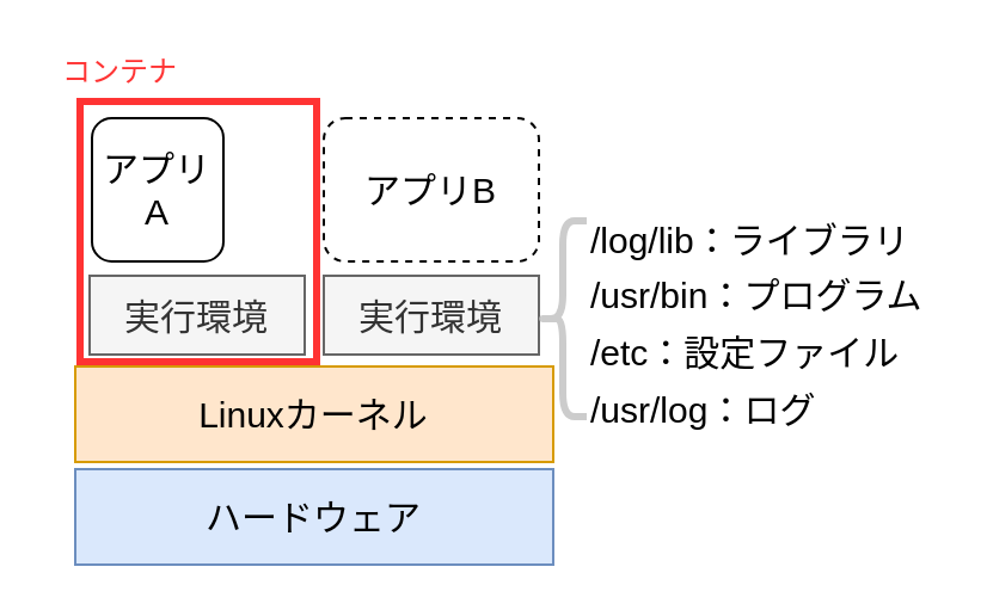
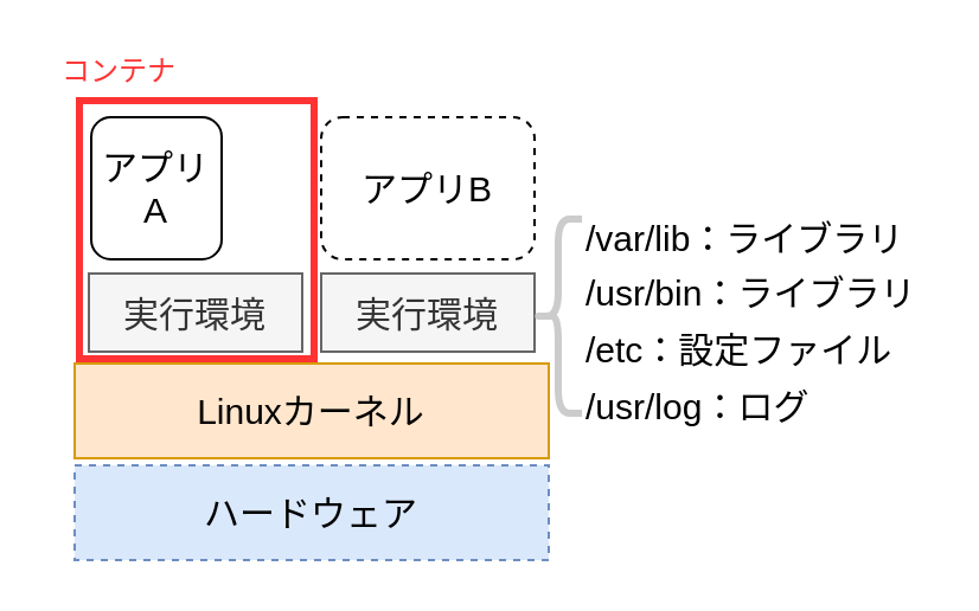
  <mxCell id="0" />
  <mxCell id="1" parent="0" />
  <mxCell id="2" value="" style="rounded=0;whiteSpace=wrap;html=1;fillColor=none;strokeWidth=3;strokeColor=#FF3333;" vertex="1" parent="1"><mxGeometry x="33" y="42" width="99" height="109" as="geometry" /></mxCell>
- <mxCell id="3" value="ハードウェア" style="rounded=0;whiteSpace=wrap;html=1;fillColor=#dae8fc;strokeColor=#6c8ebf;fontSize=15;" vertex="1" parent="1"><mxGeometry x="31" y="196" width="200" height="40" as="geometry" /></mxCell>
+ <mxCell id="3" value="ハードウェア" style="rounded=0;whiteSpace=wrap;html=1;fillColor=#dae8fc;strokeColor=#6c8ebf;fontSize=15;dashed=1;" vertex="1" parent="1"><mxGeometry x="31" y="196" width="200" height="40" as="geometry" /></mxCell>
  <mxCell id="4" value="Linuxカーネル" style="rounded=0;whiteSpace=wrap;html=1;fillColor=#ffe6cc;strokeColor=#d79b00;fontSize=15;" vertex="1" parent="1"><mxGeometry x="31" y="153" width="200" height="40" as="geometry" /></mxCell>
  <mxCell id="5" value="実行環境" style="rounded=0;whiteSpace=wrap;html=1;fillColor=#f5f5f5;strokeColor=#666666;fontColor=#333333;fontSize=15;" vertex="1" parent="1"><mxGeometry x="37" y="115" width="90" height="33" as="geometry" /></mxCell>
  <mxCell id="6" value="実行環境" style="rounded=0;whiteSpace=wrap;html=1;fillColor=#f5f5f5;strokeColor=#666666;fontColor=#333333;fontSize=15;" vertex="1" parent="1"><mxGeometry x="135" y="115" width="90" height="33" as="geometry" /></mxCell>
  <mxCell id="7" value="アプリA" style="rounded=1;whiteSpace=wrap;html=1;fillColor=#ffffff;fontSize=15;" vertex="1" parent="1"><mxGeometry x="38" y="49" width="55" height="60" as="geometry" /></mxCell>
  <mxCell id="8" value="アプリB" style="rounded=1;whiteSpace=wrap;html=1;fillColor=#ffffff;fontSize=15;dashed=1;" vertex="1" parent="1"><mxGeometry x="135" y="49" width="90" height="60" as="geometry" /></mxCell>
  <mxCell id="9" value="コンテナ" style="text;html=1;strokeColor=none;fillColor=none;align=center;verticalAlign=middle;whiteSpace=wrap;rounded=0;fontColor=#FF3333;" vertex="1" parent="1"><mxGeometry x="20" y="20" width="60" height="20" as="geometry" /></mxCell>
  <mxCell id="10" value="" style="shape=curlyBracket;whiteSpace=wrap;html=1;rounded=1;strokeColor=#CCCCCC;strokeWidth=3;fillColor=none;fontColor=#FF3333;" vertex="1" parent="1"><mxGeometry x="225" y="92" width="20" height="82" as="geometry" /></mxCell>
- <mxCell id="11" value="&lt;font style=&quot;font-size: 15px&quot;&gt;/log/lib：ライブラリ&lt;/font&gt;" style="text;html=1;strokeColor=none;fillColor=none;align=left;verticalAlign=middle;whiteSpace=wrap;rounded=0;fontColor=#000000;fontSize=15;" vertex="1" parent="1"><mxGeometry x="245" y="85" width="146" height="30" as="geometry" /></mxCell>
- <mxCell id="12" value="&lt;font style=&quot;font-size: 15px&quot;&gt;/usr/bin：プログラム&lt;/font&gt;" style="text;html=1;strokeColor=none;fillColor=none;align=left;verticalAlign=middle;whiteSpace=wrap;rounded=0;fontColor=#000000;fontSize=15;" vertex="1" parent="1"><mxGeometry x="245" y="108" width="146" height="30" as="geometry" /></mxCell>
+ <mxCell id="11" value="&lt;font style=&quot;font-size: 15px&quot;&gt;/var/lib：ライブラリ&lt;/font&gt;" style="text;html=1;strokeColor=none;fillColor=none;align=left;verticalAlign=middle;whiteSpace=wrap;rounded=0;fontColor=#000000;fontSize=15;" vertex="1" parent="1"><mxGeometry x="245" y="85" width="146" height="30" as="geometry" /></mxCell>
+ <mxCell id="12" value="&lt;font style=&quot;font-size: 15px&quot;&gt;/usr/bin：ライブラリ&lt;/font&gt;" style="text;html=1;strokeColor=none;fillColor=none;align=left;verticalAlign=middle;whiteSpace=wrap;rounded=0;fontColor=#000000;fontSize=15;" vertex="1" parent="1"><mxGeometry x="245" y="108" width="146" height="30" as="geometry" /></mxCell>
  <mxCell id="13" value="&lt;font style=&quot;font-size: 15px&quot;&gt;/etc：設定ファイル&lt;/font&gt;" style="text;html=1;strokeColor=none;fillColor=none;align=left;verticalAlign=middle;whiteSpace=wrap;rounded=0;fontColor=#000000;fontSize=15;" vertex="1" parent="1"><mxGeometry x="245" y="132" width="136" height="30" as="geometry" /></mxCell>
  <mxCell id="14" value="&lt;font style=&quot;font-size: 15px&quot;&gt;/usr/log：ログ&lt;/font&gt;" style="text;html=1;strokeColor=none;fillColor=none;align=left;verticalAlign=middle;whiteSpace=wrap;rounded=0;fontColor=#000000;fontSize=15;" vertex="1" parent="1"><mxGeometry x="245" y="156" width="106" height="30" as="geometry" /></mxCell>
